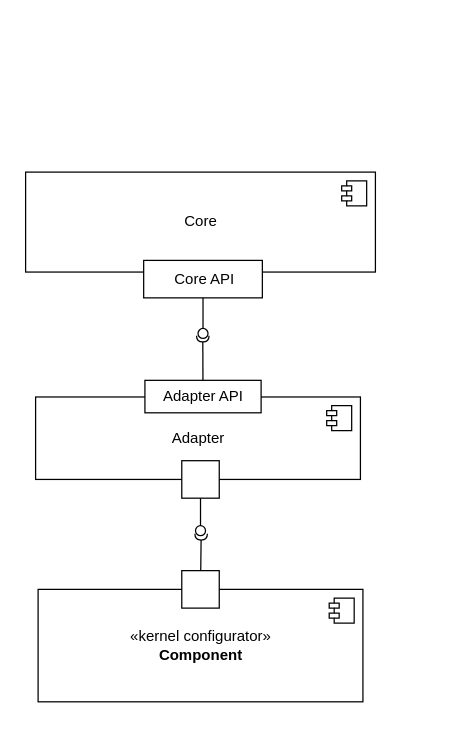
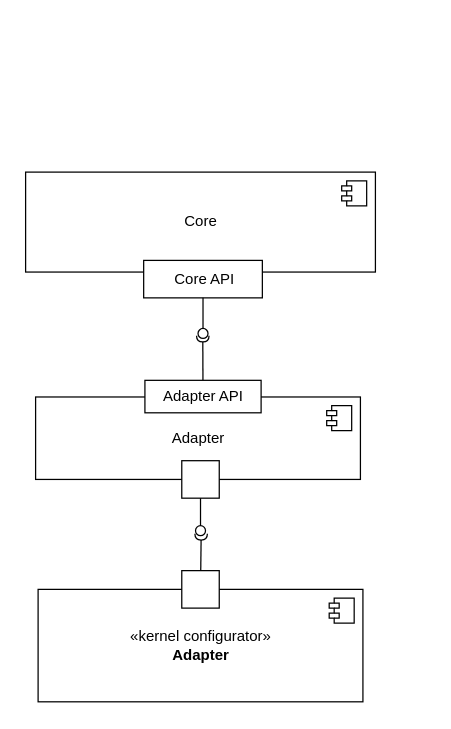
  <mxCell id="0" />
  <mxCell id="1" parent="0" />
  <mxCell id="2" value="Core" style="html=1;dropTarget=0;" vertex="1" parent="1"><mxGeometry x="20" y="137" width="280" height="80" as="geometry" /></mxCell>
  <mxCell id="3" value="" style="shape=module;jettyWidth=8;jettyHeight=4;" vertex="1" parent="2"><mxGeometry x="1" width="20" height="20" relative="1" as="geometry"><mxPoint x="-27" y="7" as="offset" /></mxGeometry></mxCell>
  <mxCell id="4" value="" style="group;rotation=180;" vertex="1" connectable="0" parent="1"><mxGeometry x="99" y="20" width="94" height="203" as="geometry" /></mxCell>
  <mxCell id="5" value="" style="html=1;rounded=0;rotation=90;" vertex="1" parent="4"><mxGeometry x="48" y="155.167" width="30" height="95" as="geometry" /></mxCell>
  <mxCell id="6" value="Core API" style="text;html=1;align=center;verticalAlign=middle;resizable=0;points=[];autosize=1;strokeColor=none;fillColor=none;" vertex="1" parent="4"><mxGeometry x="34" y="192.67" width="60" height="20" as="geometry" /></mxCell>
  <mxCell id="7" value="" style="ellipse;html=1;fontSize=11;align=center;fillColor=none;points=[];aspect=fixed;resizable=0;verticalAlign=bottom;labelPosition=center;verticalLabelPosition=top;flipH=1;rotation=90;" vertex="1" parent="1"><mxGeometry x="158" y="262.163" width="8" height="8" as="geometry" /></mxCell>
  <mxCell id="8" value="" style="endArrow=none;html=1;rounded=0;align=center;verticalAlign=top;endFill=0;labelBackgroundColor=none;endSize=2;" edge="1" source="5" target="7" parent="1"><mxGeometry relative="1" as="geometry" /></mxCell>
  <mxCell id="9" value="" style="group;rotation=-90;" vertex="1" connectable="0" parent="1"><mxGeometry x="168" y="223" width="140" height="242.5" as="geometry" /></mxCell>
  <mxCell id="10" value="" style="shape=requiredInterface;html=1;fontSize=11;align=center;fillColor=none;points=[];aspect=fixed;resizable=0;verticalAlign=bottom;labelPosition=center;verticalLabelPosition=top;flipH=1;rotation=-90;" vertex="1" parent="9"><mxGeometry x="-8.667" y="42.467" width="5" height="10" as="geometry" /></mxCell>
  <mxCell id="11" value="Adapter" style="html=1;dropTarget=0;" vertex="1" parent="9"><mxGeometry x="-140" y="94" width="260" height="66" as="geometry" /></mxCell>
  <mxCell id="12" value="" style="shape=module;jettyWidth=8;jettyHeight=4;" vertex="1" parent="11"><mxGeometry x="1" width="20" height="20" relative="1" as="geometry"><mxPoint x="-27" y="7" as="offset" /></mxGeometry></mxCell>
  <mxCell id="13" value="" style="group;rotation=90;" vertex="1" connectable="0" parent="9"><mxGeometry x="-38" y="160" width="60" height="30" as="geometry" /></mxCell>
  <mxCell id="14" value="" style="html=1;rounded=0;rotation=90;" vertex="1" parent="13"><mxGeometry x="15" y="-15" width="30" height="30" as="geometry" /></mxCell>
  <mxCell id="15" value="" style="endArrow=none;html=1;rounded=0;align=center;verticalAlign=top;endFill=0;labelBackgroundColor=none;endSize=2;" edge="1" source="14" target="16" parent="13"><mxGeometry relative="1" as="geometry" /></mxCell>
  <mxCell id="16" value="" style="ellipse;html=1;fontSize=11;align=center;fillColor=none;points=[];aspect=fixed;resizable=0;verticalAlign=bottom;labelPosition=center;verticalLabelPosition=top;flipH=1;rotation=90;" vertex="1" parent="13"><mxGeometry x="26" y="37" width="8" height="8" as="geometry" /></mxCell>
  <mxCell id="17" value="" style="endArrow=none;html=1;rounded=0;align=center;verticalAlign=top;endFill=0;labelBackgroundColor=none;endSize=2;" edge="1" source="18" target="10" parent="1"><mxGeometry relative="1" as="geometry" /></mxCell>
  <mxCell id="18" value="" style="html=1;rounded=0;rotation=-90;" vertex="1" parent="1"><mxGeometry x="149" y="270.17" width="26" height="93" as="geometry" /></mxCell>
  <mxCell id="19" value="Adapter API" style="text;html=1;align=center;verticalAlign=middle;resizable=0;points=[];autosize=1;strokeColor=none;fillColor=none;" vertex="1" parent="1"><mxGeometry x="122" y="306.67" width="80" height="20" as="geometry" /></mxCell>
- <mxCell id="20" value="«kernel configurator»&lt;br&gt;&lt;b&gt;Component&lt;/b&gt;" style="html=1;dropTarget=0;" vertex="1" parent="1"><mxGeometry x="30" y="471" width="260" height="90" as="geometry" /></mxCell>
+ <mxCell id="20" value="«kernel configurator»&lt;br&gt;&lt;b&gt;Adapter&lt;/b&gt;" style="html=1;dropTarget=0;" vertex="1" parent="1"><mxGeometry x="30" y="471" width="260" height="90" as="geometry" /></mxCell>
  <mxCell id="21" value="" style="shape=module;jettyWidth=8;jettyHeight=4;" vertex="1" parent="20"><mxGeometry x="1" width="20" height="20" relative="1" as="geometry"><mxPoint x="-27" y="7" as="offset" /></mxGeometry></mxCell>
  <mxCell id="22" value="" style="group;rotation=-90;" vertex="1" connectable="0" parent="1"><mxGeometry x="130" y="441" width="60" height="30" as="geometry" /></mxCell>
  <mxCell id="23" value="" style="html=1;rounded=0;rotation=-90;" vertex="1" parent="22"><mxGeometry x="15" y="15" width="30" height="30" as="geometry" /></mxCell>
  <mxCell id="24" value="" style="endArrow=none;html=1;rounded=0;align=center;verticalAlign=top;endFill=0;labelBackgroundColor=none;endSize=2;" edge="1" source="23" target="25" parent="22"><mxGeometry relative="1" as="geometry" /></mxCell>
  <mxCell id="25" value="" style="shape=requiredInterface;html=1;fontSize=11;align=center;fillColor=none;points=[];aspect=fixed;resizable=0;verticalAlign=bottom;labelPosition=center;verticalLabelPosition=top;flipH=1;rotation=-90;" vertex="1" parent="22"><mxGeometry x="28" y="-17" width="5" height="10" as="geometry" /></mxCell>
